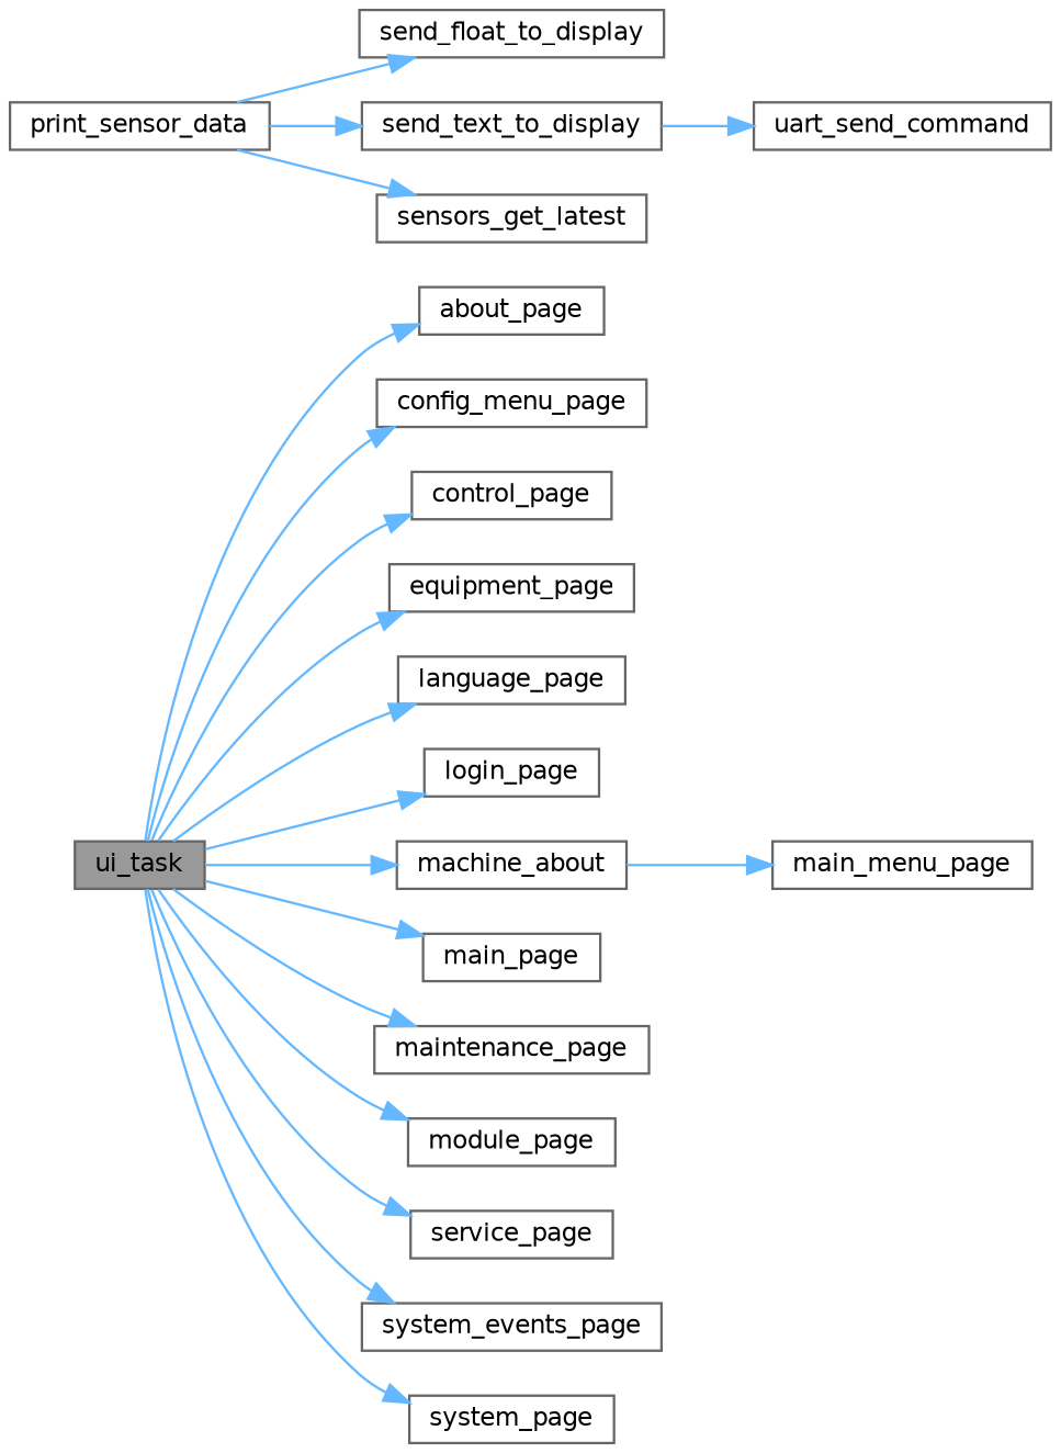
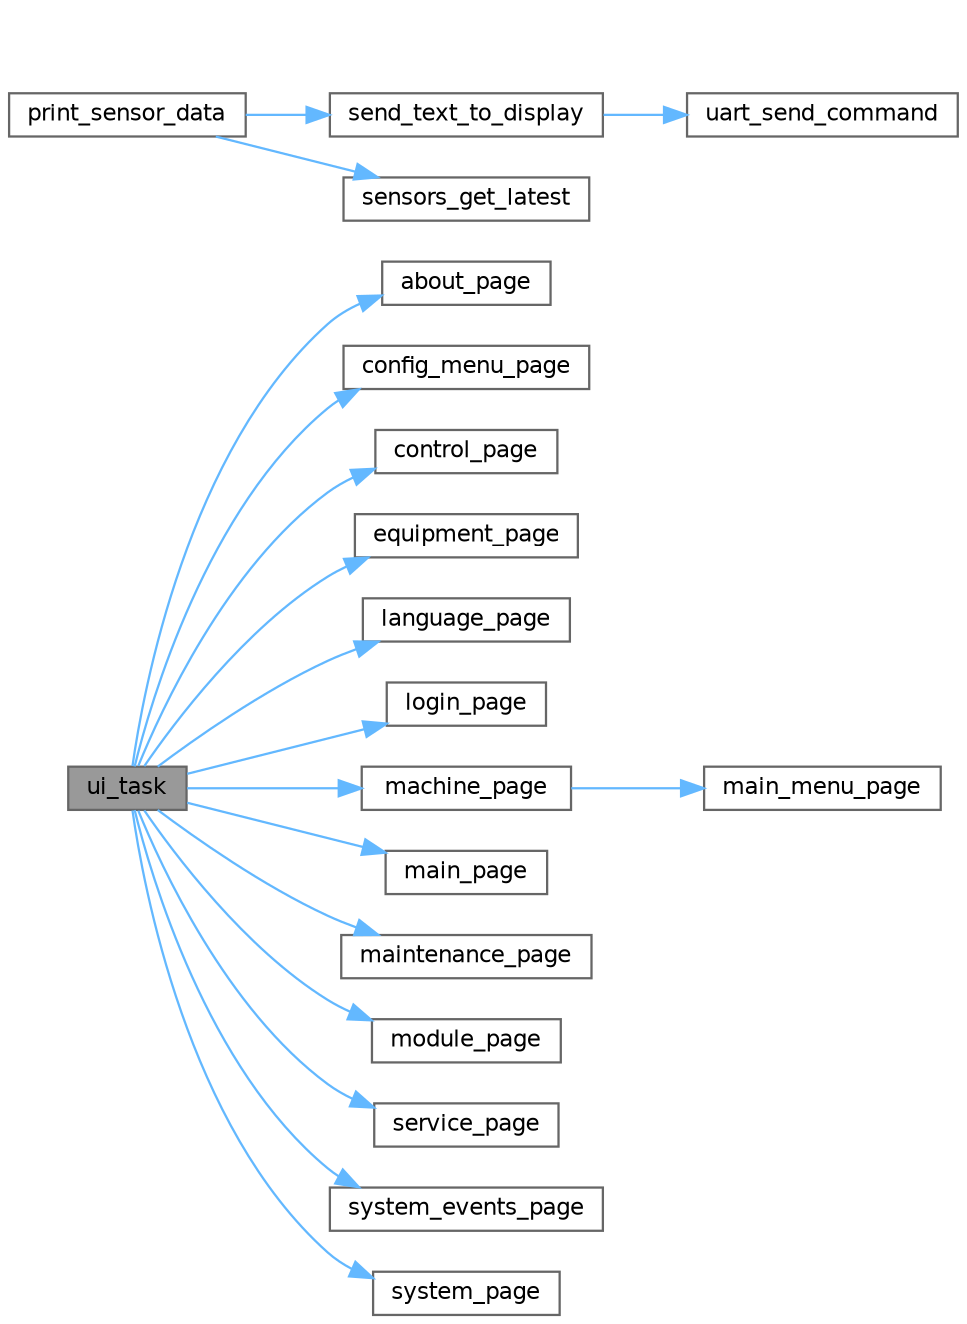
  digraph {
    rankdir=LR
    node [color=grey40 fillcolor=white fontname=Helvetica fontsize=10 shape=box style=filled]
    edge [color=steelblue1 fontname=Helvetica fontsize=10 labelfontname=Helvetica labelfontsize=10 style=solid]
    n1 [color=gray40 fillcolor=grey60 fontcolor=black height=0.2 label=ui_task width=0.4]
    n2 [height=0.2 label=about_page width=0.4]
    n3 [height=0.2 label=config_menu_page width=0.4]
    n4 [height=0.2 label=control_page width=0.4]
    n5 [height=0.2 label=equipment_page width=0.4]
    n6 [height=0.2 label=language_page width=0.4]
    n7 [height=0.2 label=login_page width=0.4]
-   n8 [height=0.2 label=machine_about width=0.4]
+   n8 [height=0.2 label=machine_page width=0.4]
    n9 [height=0.2 label=main_page width=0.4]
    n10 [height=0.2 label=maintenance_page width=0.4]
    n11 [height=0.2 label=module_page width=0.4]
    n12 [height=0.2 label=service_page width=0.4]
    n13 [height=0.2 label=system_events_page width=0.4]
    n14 [height=0.2 label=system_page width=0.4]
    n15 [height=0.2 label=main_menu_page width=0.4]
    n16 [height=0.2 label=print_sensor_data width=0.4]
-   n17 [height=0.2 label=send_float_to_display width=0.4]
    n18 [height=0.2 label=send_text_to_display width=0.4]
    n19 [height=0.2 label=sensors_get_latest width=0.4]
    n20 [height=0.2 label=uart_send_command width=0.4]
    n1 -> n2
    n1 -> n3
    n1 -> n4
    n1 -> n5
    n1 -> n6
    n1 -> n7
    n1 -> n8
    n1 -> n9
    n1 -> n10
    n1 -> n11
    n1 -> n12
    n1 -> n13
    n1 -> n14
    n8 -> n15
-   n16 -> n17
    n16 -> n18
    n16 -> n19
    n18 -> n20
  }
